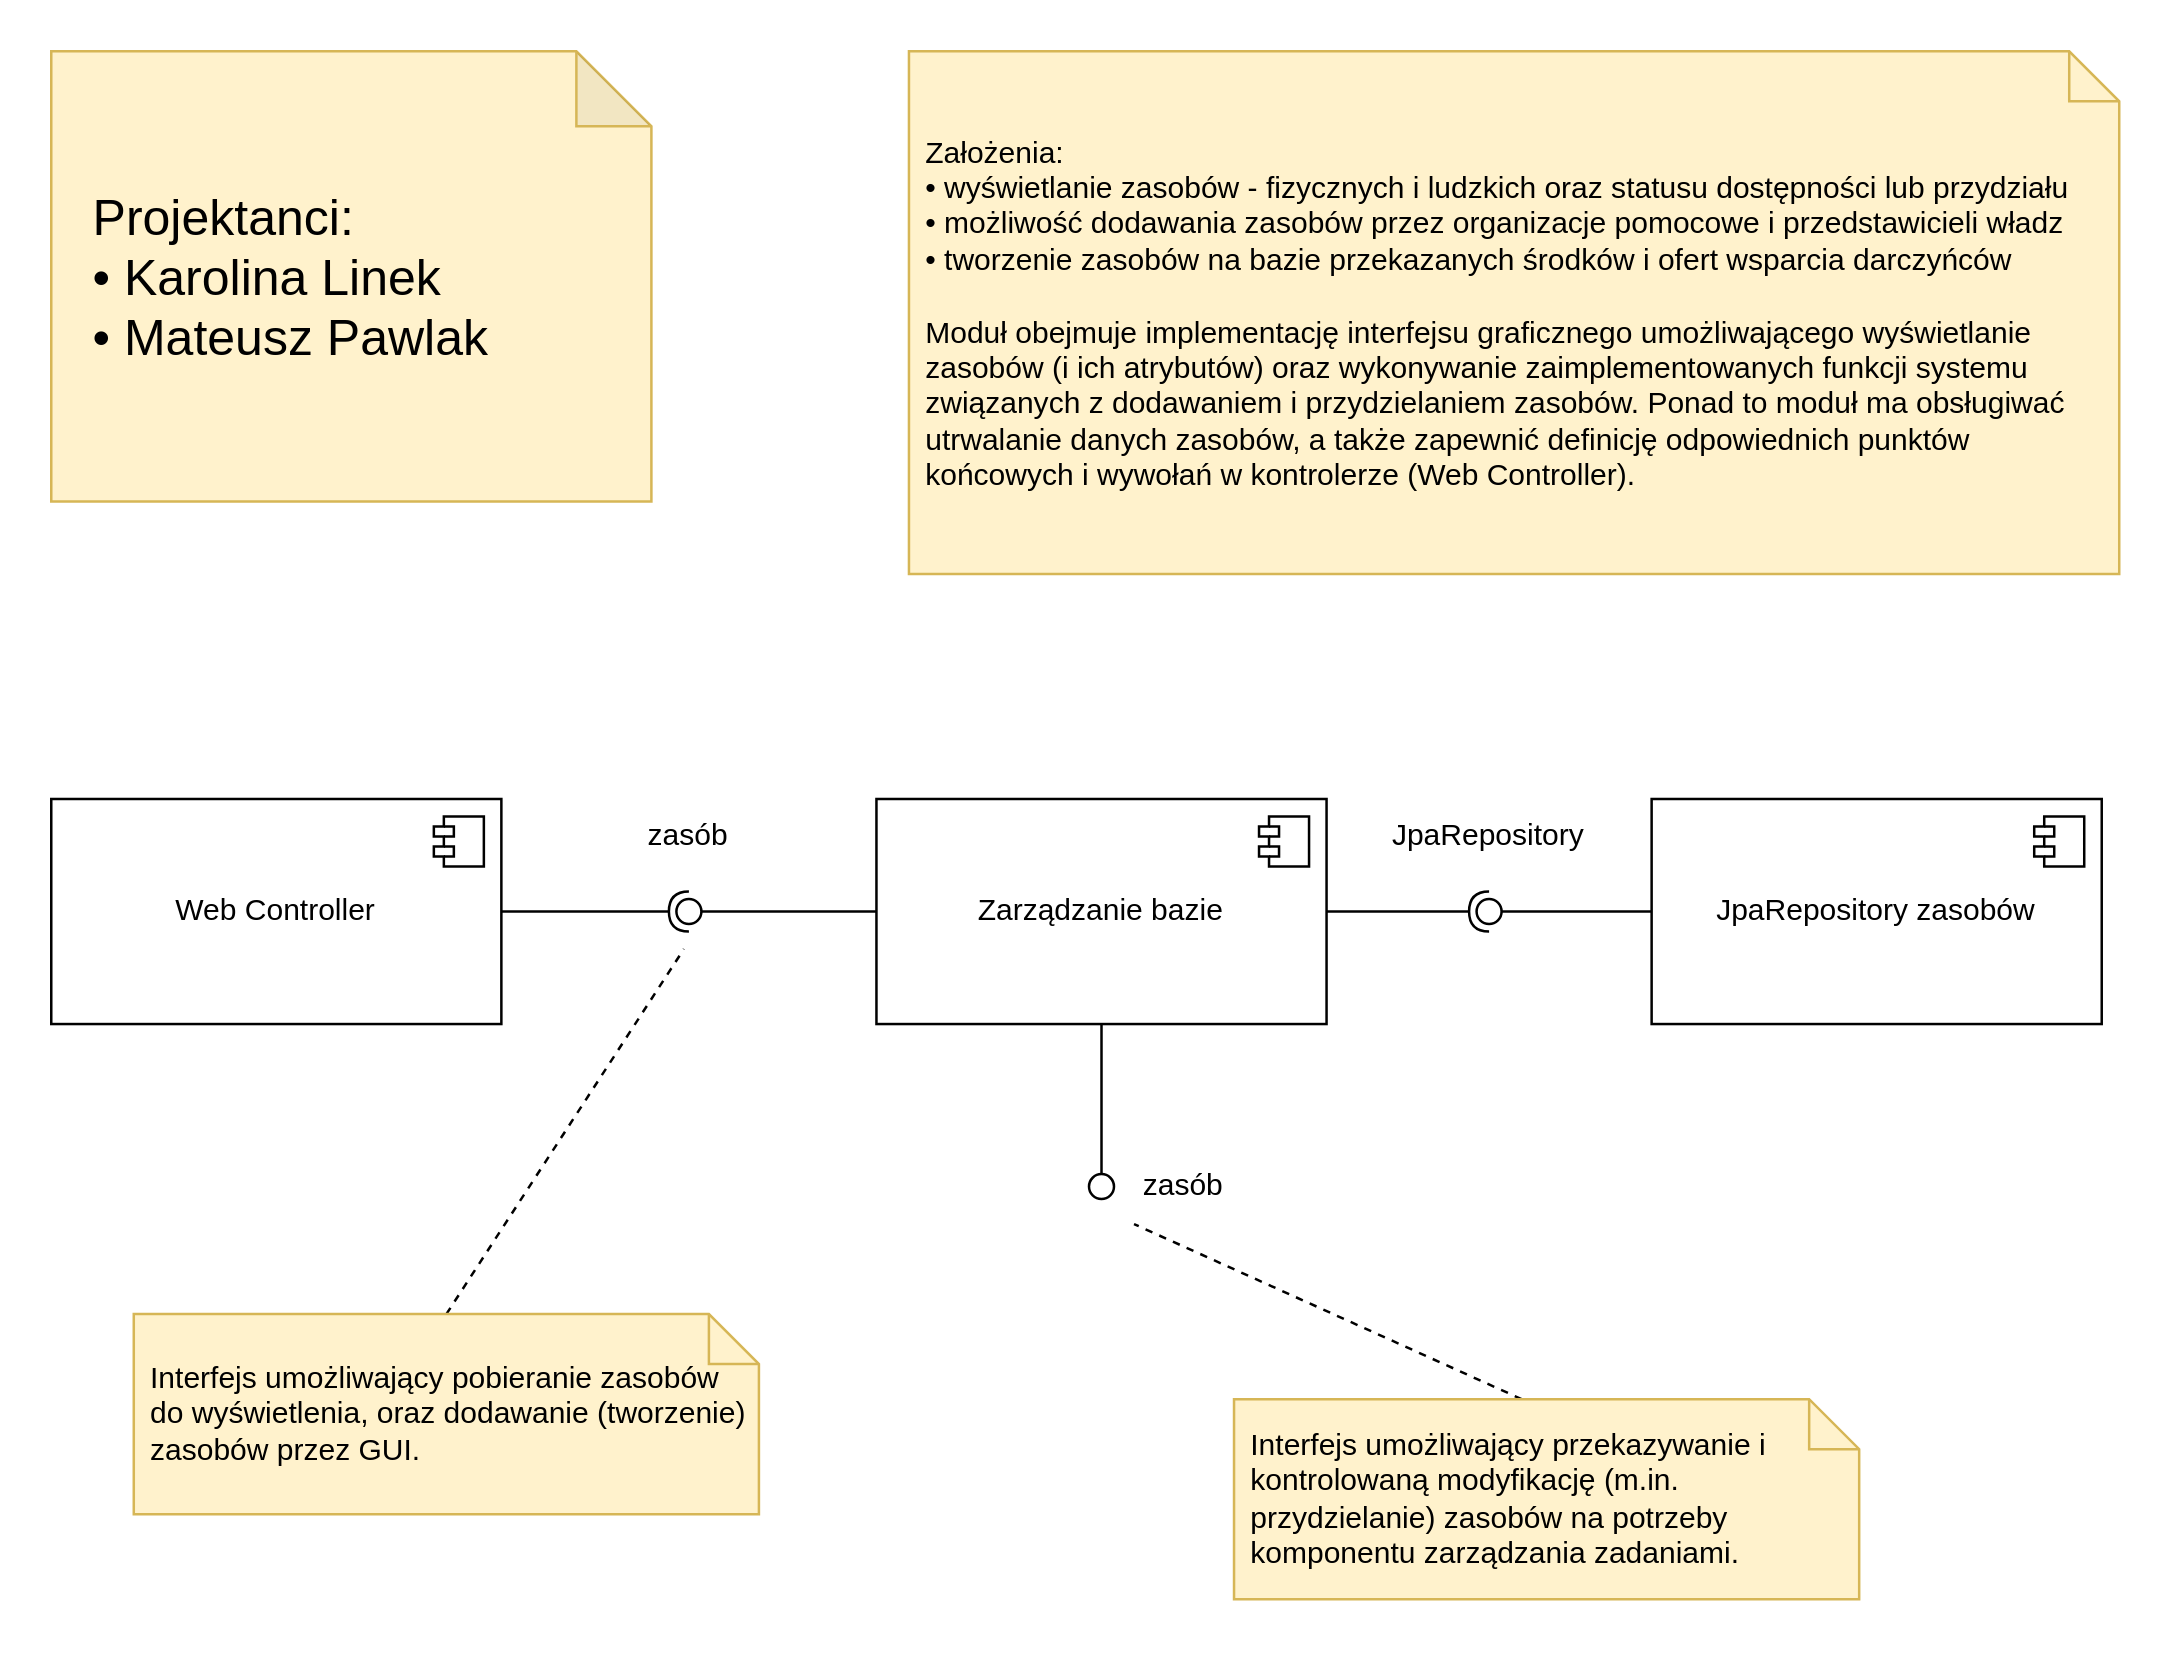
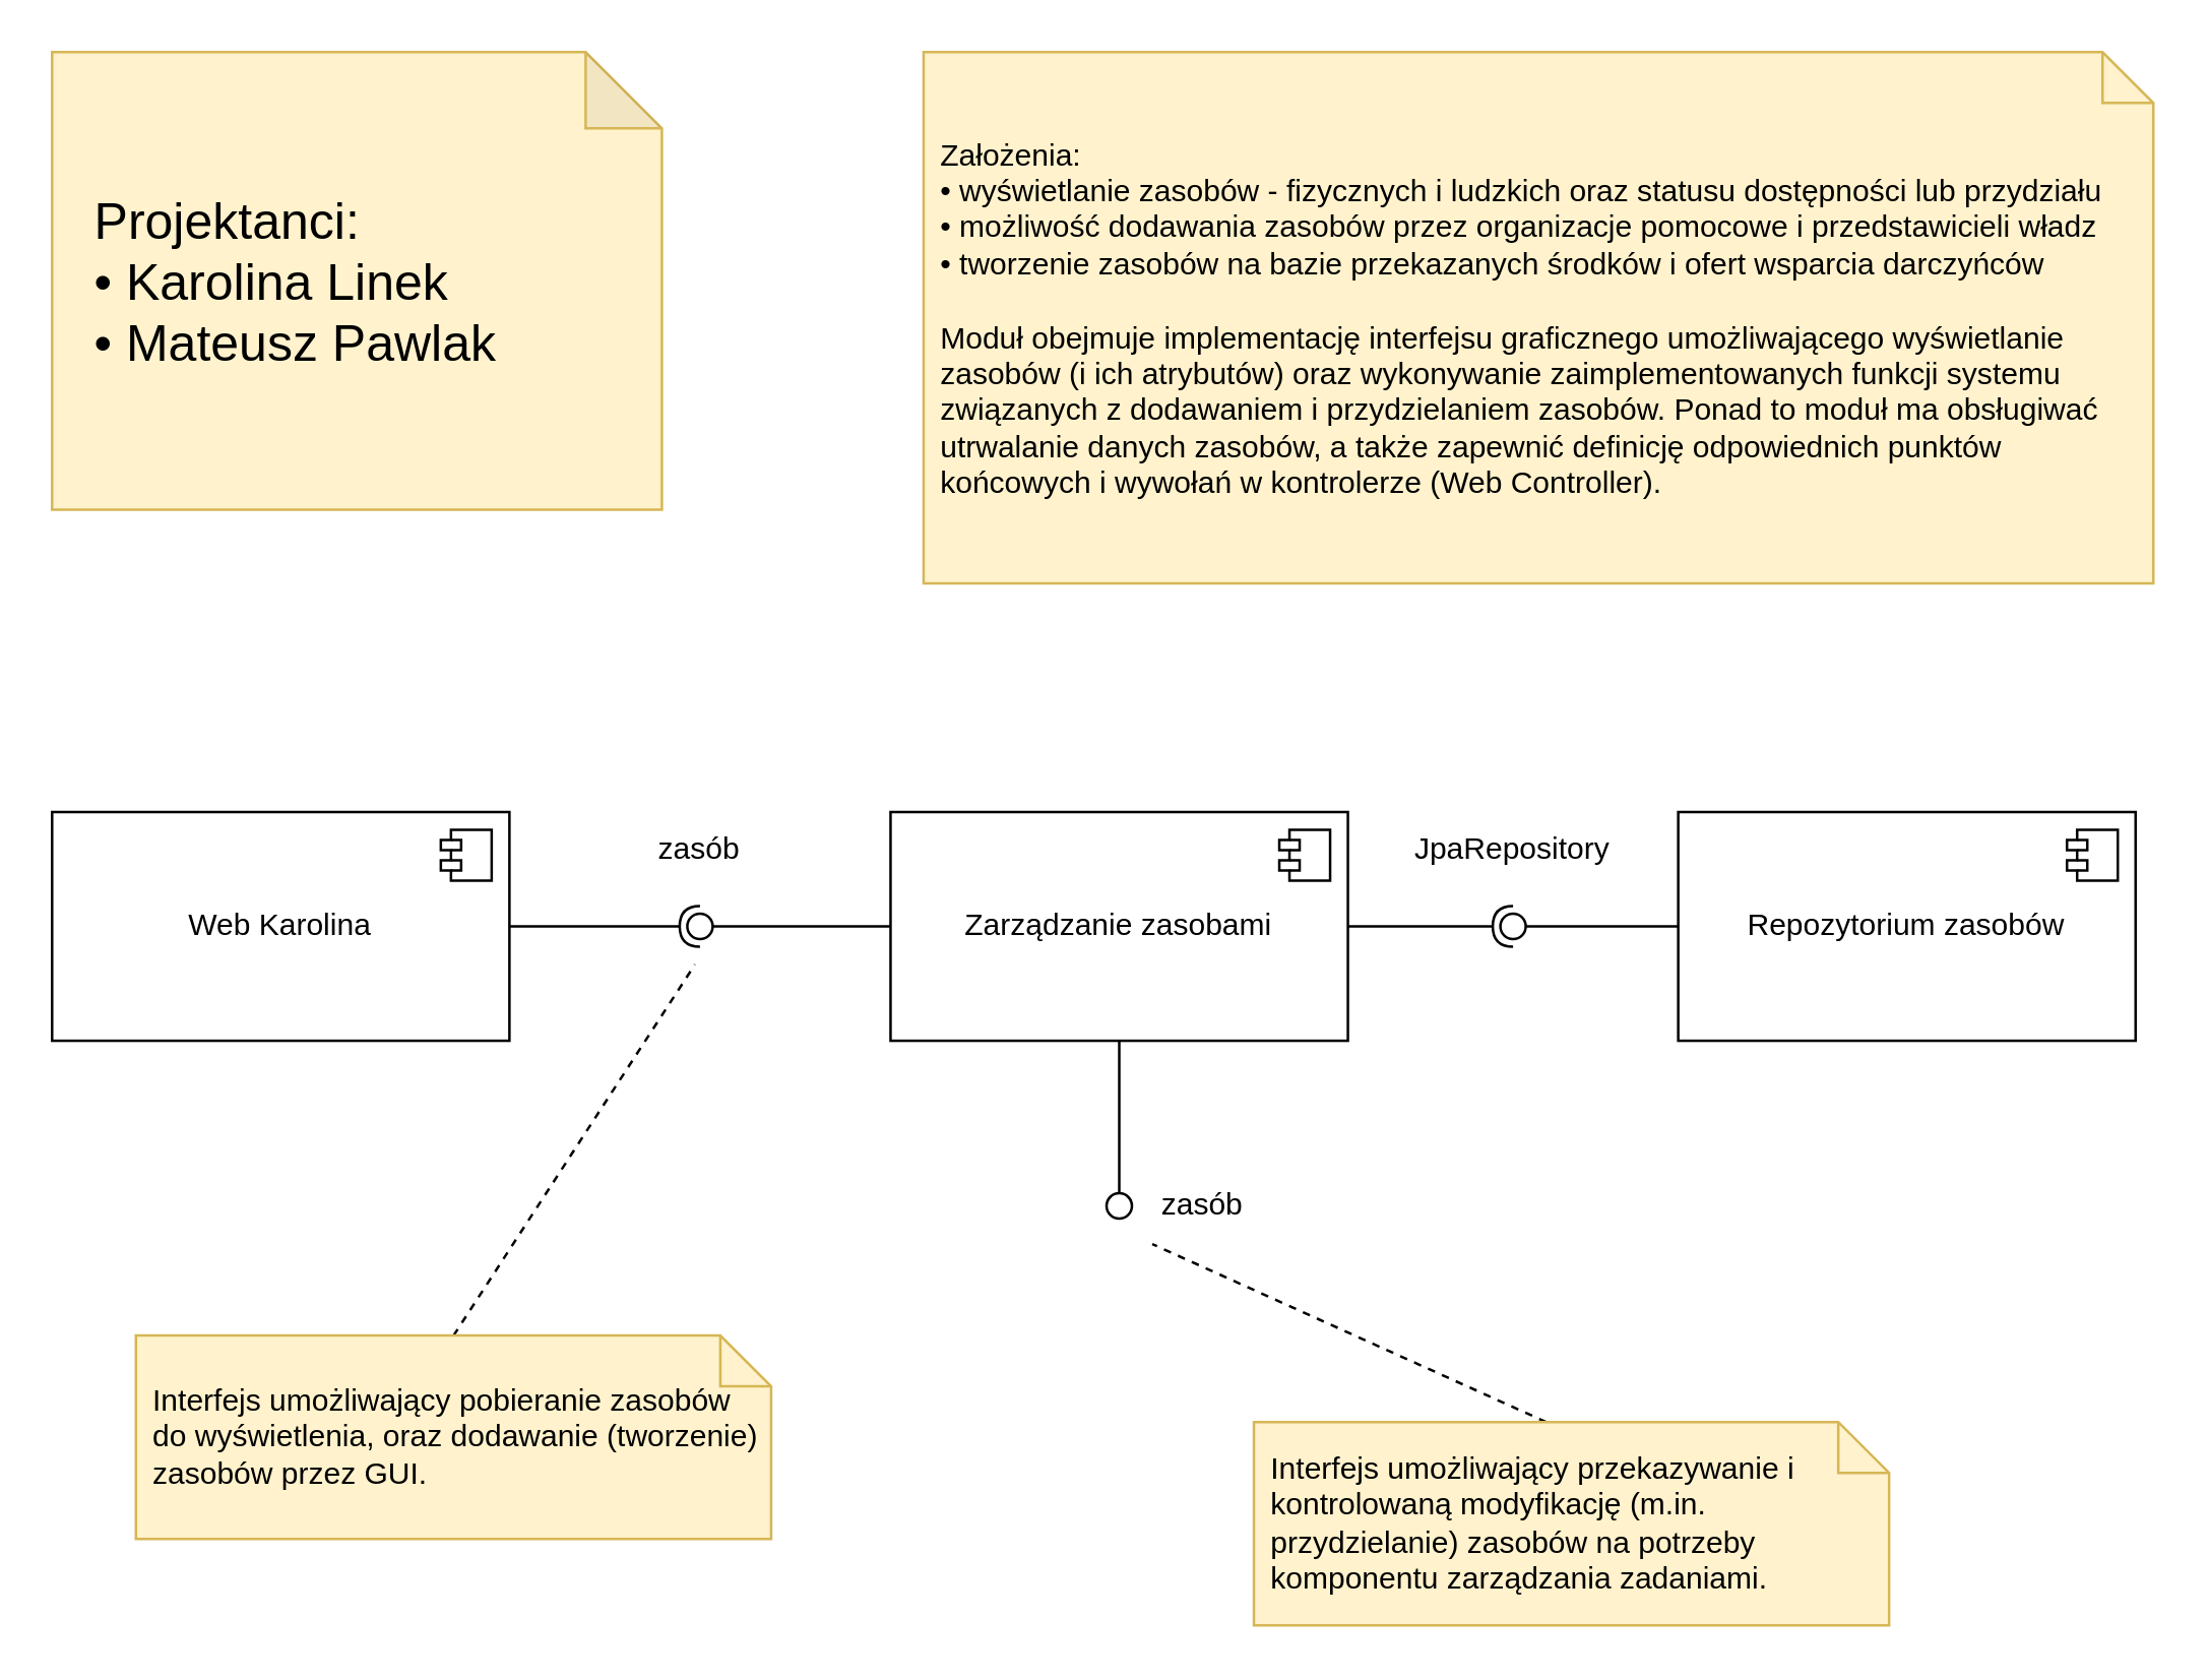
  <mxCell id="0" />
  <mxCell id="1" parent="0" />
- <mxCell id="2" value="Web Controller" style="html=1;dropTarget=0;whiteSpace=wrap;" parent="1" vertex="1"><mxGeometry x="20" y="319" width="180" height="90" as="geometry" /></mxCell>
+ <mxCell id="2" value="Web Karolina" style="html=1;dropTarget=0;whiteSpace=wrap;" parent="1" vertex="1"><mxGeometry x="20" y="319" width="180" height="90" as="geometry" /></mxCell>
  <mxCell id="3" value="" style="shape=module;jettyWidth=8;jettyHeight=4;" parent="2" vertex="1"><mxGeometry x="1" width="20" height="20" relative="1" as="geometry"><mxPoint x="-27" y="7" as="offset" /></mxGeometry></mxCell>
- <mxCell id="4" value="Zarządzanie bazie" style="html=1;dropTarget=0;whiteSpace=wrap;" parent="1" vertex="1"><mxGeometry x="350" y="319" width="180" height="90" as="geometry" /></mxCell>
+ <mxCell id="4" value="Zarządzanie zasobami" style="html=1;dropTarget=0;whiteSpace=wrap;" parent="1" vertex="1"><mxGeometry x="350" y="319" width="180" height="90" as="geometry" /></mxCell>
  <mxCell id="5" value="" style="shape=module;jettyWidth=8;jettyHeight=4;" parent="4" vertex="1"><mxGeometry x="1" width="20" height="20" relative="1" as="geometry"><mxPoint x="-27" y="7" as="offset" /></mxGeometry></mxCell>
  <mxCell id="6" value="" style="rounded=0;orthogonalLoop=1;jettySize=auto;html=1;endArrow=halfCircle;endFill=0;endSize=6;strokeWidth=1;sketch=0;exitX=1;exitY=0.5;exitDx=0;exitDy=0;" parent="1" source="2" target="8" edge="1"><mxGeometry relative="1" as="geometry"><mxPoint x="190" y="239" as="sourcePoint" /></mxGeometry></mxCell>
  <mxCell id="7" value="" style="rounded=0;orthogonalLoop=1;jettySize=auto;html=1;endArrow=oval;endFill=0;sketch=0;sourcePerimeterSpacing=0;targetPerimeterSpacing=0;endSize=10;exitX=0;exitY=0.5;exitDx=0;exitDy=0;" parent="1" source="4" target="8" edge="1"><mxGeometry relative="1" as="geometry"><mxPoint x="460" y="144" as="sourcePoint" /></mxGeometry></mxCell>
  <mxCell id="8" value="" style="ellipse;whiteSpace=wrap;html=1;align=center;aspect=fixed;fillColor=none;strokeColor=none;resizable=0;perimeter=centerPerimeter;rotatable=0;allowArrows=0;points=[];outlineConnect=1;" parent="1" vertex="1"><mxGeometry x="270" y="359" width="10" height="10" as="geometry" /></mxCell>
- <mxCell id="9" value="JpaRepository zasobów" style="html=1;dropTarget=0;whiteSpace=wrap;" parent="1" vertex="1"><mxGeometry x="660" y="319" width="180" height="90" as="geometry" /></mxCell>
+ <mxCell id="9" value="Repozytorium zasobów" style="html=1;dropTarget=0;whiteSpace=wrap;" parent="1" vertex="1"><mxGeometry x="660" y="319" width="180" height="90" as="geometry" /></mxCell>
  <mxCell id="10" value="" style="shape=module;jettyWidth=8;jettyHeight=4;" parent="9" vertex="1"><mxGeometry x="1" width="20" height="20" relative="1" as="geometry"><mxPoint x="-27" y="7" as="offset" /></mxGeometry></mxCell>
  <mxCell id="11" value="" style="rounded=0;orthogonalLoop=1;jettySize=auto;html=1;endArrow=oval;endFill=0;sketch=0;sourcePerimeterSpacing=0;targetPerimeterSpacing=0;endSize=10;exitX=0.5;exitY=1;exitDx=0;exitDy=0;" parent="1" source="4" target="12" edge="1"><mxGeometry relative="1" as="geometry"><mxPoint x="400" y="309" as="sourcePoint" /></mxGeometry></mxCell>
  <mxCell id="12" value="" style="ellipse;whiteSpace=wrap;html=1;align=center;aspect=fixed;fillColor=none;strokeColor=none;resizable=0;perimeter=centerPerimeter;rotatable=0;allowArrows=0;points=[];outlineConnect=1;" parent="1" vertex="1"><mxGeometry x="435" y="469" width="10" height="10" as="geometry" /></mxCell>
  <mxCell id="13" value="zasób" style="text;html=1;align=center;verticalAlign=middle;whiteSpace=wrap;rounded=0;" parent="1" vertex="1"><mxGeometry x="453" y="459" width="40" height="30" as="geometry" /></mxCell>
  <mxCell id="14" value="" style="rounded=0;orthogonalLoop=1;jettySize=auto;html=1;endArrow=halfCircle;endFill=0;endSize=6;strokeWidth=1;sketch=0;exitX=1;exitY=0.5;exitDx=0;exitDy=0;" parent="1" source="4" target="16" edge="1"><mxGeometry relative="1" as="geometry"><mxPoint x="530" y="304" as="sourcePoint" /></mxGeometry></mxCell>
  <mxCell id="15" value="" style="rounded=0;orthogonalLoop=1;jettySize=auto;html=1;endArrow=oval;endFill=0;sketch=0;sourcePerimeterSpacing=0;targetPerimeterSpacing=0;endSize=10;exitX=0;exitY=0.5;exitDx=0;exitDy=0;" parent="1" source="9" target="16" edge="1"><mxGeometry relative="1" as="geometry"><mxPoint x="654" y="304" as="sourcePoint" /></mxGeometry></mxCell>
  <mxCell id="16" value="" style="ellipse;whiteSpace=wrap;html=1;align=center;aspect=fixed;fillColor=none;strokeColor=none;resizable=0;perimeter=centerPerimeter;rotatable=0;allowArrows=0;points=[];outlineConnect=1;" parent="1" vertex="1"><mxGeometry x="590" y="359" width="10" height="10" as="geometry" /></mxCell>
  <mxCell id="17" value="JpaRepository" style="text;html=1;align=center;verticalAlign=middle;whiteSpace=wrap;rounded=0;" parent="1" vertex="1"><mxGeometry x="555" y="319" width="80" height="30" as="geometry" /></mxCell>
  <mxCell id="18" value="zasób" style="text;html=1;align=center;verticalAlign=middle;whiteSpace=wrap;rounded=0;" parent="1" vertex="1"><mxGeometry x="245" y="319" width="60" height="30" as="geometry" /></mxCell>
  <mxCell id="19" value="&lt;font style=&quot;font-size: 20px;&quot;&gt;Projektanci:&lt;/font&gt;&lt;div style=&quot;font-size: 20px;&quot;&gt;&lt;font style=&quot;font-size: 20px;&quot;&gt;• Karolina Linek&lt;br&gt;• Mateusz Pawlak&lt;/font&gt;&lt;/div&gt;" style="shape=note;whiteSpace=wrap;html=1;backgroundOutline=1;darkOpacity=0.05;fillColor=#fff2cc;strokeColor=#d6b656;align=left;spacingLeft=15;spacingBottom=0;" parent="1" vertex="1"><mxGeometry x="20" y="20" width="240" height="180" as="geometry" /></mxCell>
  <mxCell id="20" value="Założenia:&lt;br&gt;&lt;div&gt;• wyświetlanie zasobów - fizycznych i ludzkich oraz statusu dostępności lub przydziału&lt;/div&gt;&lt;div&gt;• możliwość dodawania zasobów przez organizacje pomocowe i przedstawicieli władz&lt;/div&gt;&lt;div&gt;• tworzenie zasobów na bazie przekazanych środków i ofert wsparcia darczyńców&lt;/div&gt;&lt;br&gt;Moduł obejmuje implementację interfejsu graficznego umożliwającego wyświetlanie zasobów (i ich atrybutów) oraz wykonywanie zaimplementowanych funkcji systemu związanych z dodawaniem i przydzielaniem zasobów. Ponad to moduł ma obsługiwać utrwalanie danych zasobów, a także zapewnić definicję odpowiednich punktów końcowych i wywołań w kontrolerze (Web Controller)." style="shape=note;size=20;whiteSpace=wrap;html=1;fillColor=#fff2cc;strokeColor=#d6b656;align=left;spacingLeft=5;" parent="1" vertex="1"><mxGeometry x="363" y="20" width="484" height="209" as="geometry" /></mxCell>
  <mxCell id="21" value="" style="endArrow=none;dashed=1;html=1;rounded=0;entryX=0;entryY=1;entryDx=0;entryDy=0;exitX=0;exitY=0;exitDx=115;exitDy=0;exitPerimeter=0;" parent="1" source="24" target="13" edge="1"><mxGeometry width="50" height="50" relative="1" as="geometry"><mxPoint x="543" y="549" as="sourcePoint" /><mxPoint x="433" y="489" as="targetPoint" /></mxGeometry></mxCell>
  <mxCell id="22" value="" style="endArrow=none;dashed=1;html=1;rounded=0;exitX=0.5;exitY=0;exitDx=0;exitDy=0;exitPerimeter=0;" parent="1" source="23" edge="1"><mxGeometry width="50" height="50" relative="1" as="geometry"><mxPoint x="233" y="499" as="sourcePoint" /><mxPoint x="273" y="379" as="targetPoint" /></mxGeometry></mxCell>
  <mxCell id="23" value="Interfejs umożliwający pobieranie zasobów do wyświetlenia, oraz dodawanie (tworzenie) zasobów przez GUI." style="shape=note;size=20;whiteSpace=wrap;html=1;fillColor=#fff2cc;strokeColor=#d6b656;align=left;spacingLeft=5;" parent="1" vertex="1"><mxGeometry x="53" y="525" width="250" height="80" as="geometry" /></mxCell>
  <mxCell id="24" value="Interfejs umożliwający przekazywanie i kontrolowaną modyfikację (m.in. przydzielanie) zasobów na potrzeby komponentu zarządzania zadaniami." style="shape=note;size=20;whiteSpace=wrap;html=1;fillColor=#fff2cc;strokeColor=#d6b656;align=left;spacingLeft=5;" parent="1" vertex="1"><mxGeometry x="493" y="559" width="250" height="80" as="geometry" /></mxCell>
